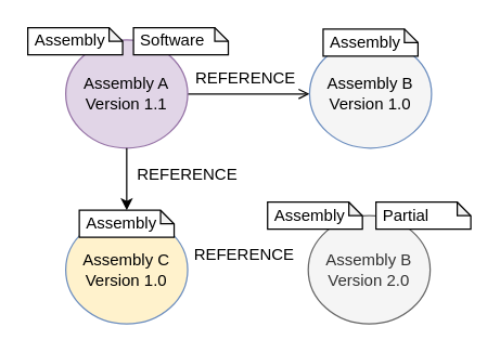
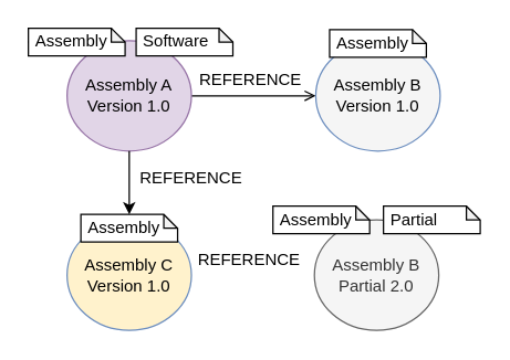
  <mxCell id="0" />
  <mxCell id="1" parent="0" />
  <mxCell id="2" style="edgeStyle=orthogonalEdgeStyle;rounded=0;orthogonalLoop=1;jettySize=auto;html=1;exitX=1;exitY=0.5;exitDx=0;exitDy=0;entryX=0;entryY=0.5;entryDx=0;entryDy=0;endArrow=open;" edge="1" parent="1" source="13" target="3"><mxGeometry relative="1" as="geometry" /></mxCell>
  <mxCell id="3" value="Assembly B&lt;br&gt;Version 1.0" style="ellipse;whiteSpace=wrap;html=1;fillColor=#f5f5f5;strokeColor=#6c8ebf;" vertex="1" parent="1"><mxGeometry x="228" y="29" width="90" height="80" as="geometry" /></mxCell>
  <mxCell id="4" value="REFERENCE" style="text;html=1;strokeColor=none;fillColor=none;align=center;verticalAlign=middle;whiteSpace=wrap;rounded=0;" vertex="1" parent="1"><mxGeometry x="140" y="178" width="80" height="20" as="geometry" /></mxCell>
  <mxCell id="5" value="REFERENCE" style="text;html=1;strokeColor=none;fillColor=none;align=center;verticalAlign=middle;whiteSpace=wrap;rounded=0;" vertex="1" parent="1"><mxGeometry x="141" y="48" width="80" height="20" as="geometry" /></mxCell>
  <mxCell id="6" value="REFERENCE" style="text;html=1;strokeColor=none;fillColor=none;align=center;verticalAlign=middle;whiteSpace=wrap;rounded=0;" vertex="1" parent="1"><mxGeometry x="98" y="119" width="80" height="20" as="geometry" /></mxCell>
  <mxCell id="7" value="&amp;nbsp;Assembly" style="shape=note;whiteSpace=wrap;html=1;backgroundOutline=1;darkOpacity=0.05;size=10;align=left;" vertex="1" parent="1"><mxGeometry x="238" y="21" width="70" height="20" as="geometry" /></mxCell>
  <mxCell id="8" value="" style="group" vertex="1" connectable="0" parent="1"><mxGeometry x="197" y="149" width="150" height="90" as="geometry" /></mxCell>
- <mxCell id="9" value="Assembly B&lt;br&gt;Version 2.0" style="ellipse;whiteSpace=wrap;html=1;fillColor=#f5f5f5;strokeColor=#666666;fontColor=#333333;" vertex="1" parent="8"><mxGeometry x="30" y="10" width="90" height="80" as="geometry" /></mxCell>
+ <mxCell id="9" value="Assembly B&lt;br&gt;Partial 2.0" style="ellipse;whiteSpace=wrap;html=1;fillColor=#f5f5f5;strokeColor=#666666;fontColor=#333333;" vertex="1" parent="8"><mxGeometry x="30" y="10" width="90" height="80" as="geometry" /></mxCell>
  <mxCell id="10" value="&amp;nbsp;Assembly" style="shape=note;whiteSpace=wrap;html=1;backgroundOutline=1;darkOpacity=0.05;size=10;align=left;" vertex="1" parent="8"><mxGeometry width="70" height="20" as="geometry" /></mxCell>
  <mxCell id="11" value="&amp;nbsp;Partial" style="shape=note;whiteSpace=wrap;html=1;backgroundOutline=1;darkOpacity=0.05;size=10;align=left;" vertex="1" parent="8"><mxGeometry x="80" width="70" height="20" as="geometry" /></mxCell>
  <mxCell id="12" value="" style="group" vertex="1" connectable="0" parent="1"><mxGeometry x="20" y="20" width="148" height="89" as="geometry" /></mxCell>
- <mxCell id="13" value="Assembly A&lt;br&gt;Version 1.1" style="ellipse;whiteSpace=wrap;html=1;fillColor=#e1d5e7;strokeColor=#9673a6;" vertex="1" parent="12"><mxGeometry x="28" y="9" width="90" height="80" as="geometry" /></mxCell>
+ <mxCell id="13" value="Assembly A&lt;br&gt;Version 1.0" style="ellipse;whiteSpace=wrap;html=1;fillColor=#e1d5e7;strokeColor=#9673a6;" vertex="1" parent="12"><mxGeometry x="28" y="9" width="90" height="80" as="geometry" /></mxCell>
  <mxCell id="14" value="&amp;nbsp;Assembly" style="shape=note;whiteSpace=wrap;html=1;backgroundOutline=1;darkOpacity=0.05;size=10;align=left;" vertex="1" parent="12"><mxGeometry width="70" height="20" as="geometry" /></mxCell>
  <mxCell id="15" value="&amp;nbsp;Software" style="shape=note;whiteSpace=wrap;html=1;backgroundOutline=1;darkOpacity=0.05;size=10;align=left;" vertex="1" parent="12"><mxGeometry x="78" width="70" height="20" as="geometry" /></mxCell>
  <mxCell id="16" value="Assembly C&lt;br&gt;Version 1.0" style="ellipse;whiteSpace=wrap;html=1;fillColor=#fff2cc;strokeColor=#6c8ebf;" vertex="1" parent="1"><mxGeometry x="48" y="159" width="90" height="80" as="geometry" /></mxCell>
  <mxCell id="17" value="&amp;nbsp;Assembly" style="shape=note;whiteSpace=wrap;html=1;backgroundOutline=1;darkOpacity=0.05;size=10;align=left;" vertex="1" parent="1"><mxGeometry x="58" y="155" width="70" height="20" as="geometry" /></mxCell>
  <mxCell id="18" style="edgeStyle=orthogonalEdgeStyle;rounded=0;orthogonalLoop=1;jettySize=auto;html=1;exitX=0.5;exitY=1;exitDx=0;exitDy=0;entryX=0.5;entryY=0;entryDx=0;entryDy=0;entryPerimeter=0;" edge="1" parent="1" source="13" target="17"><mxGeometry relative="1" as="geometry" /></mxCell>
